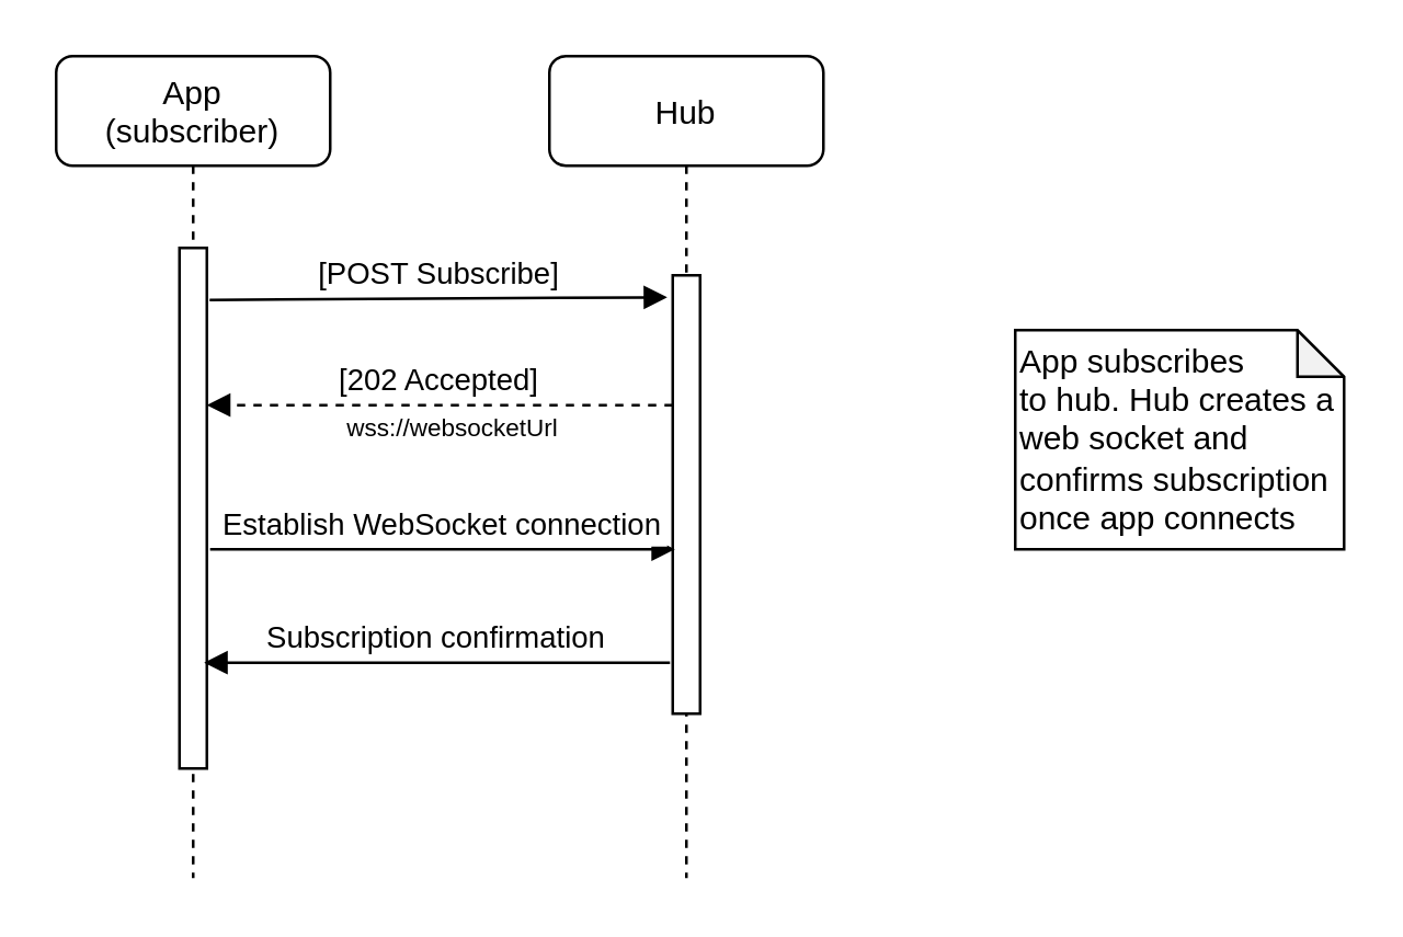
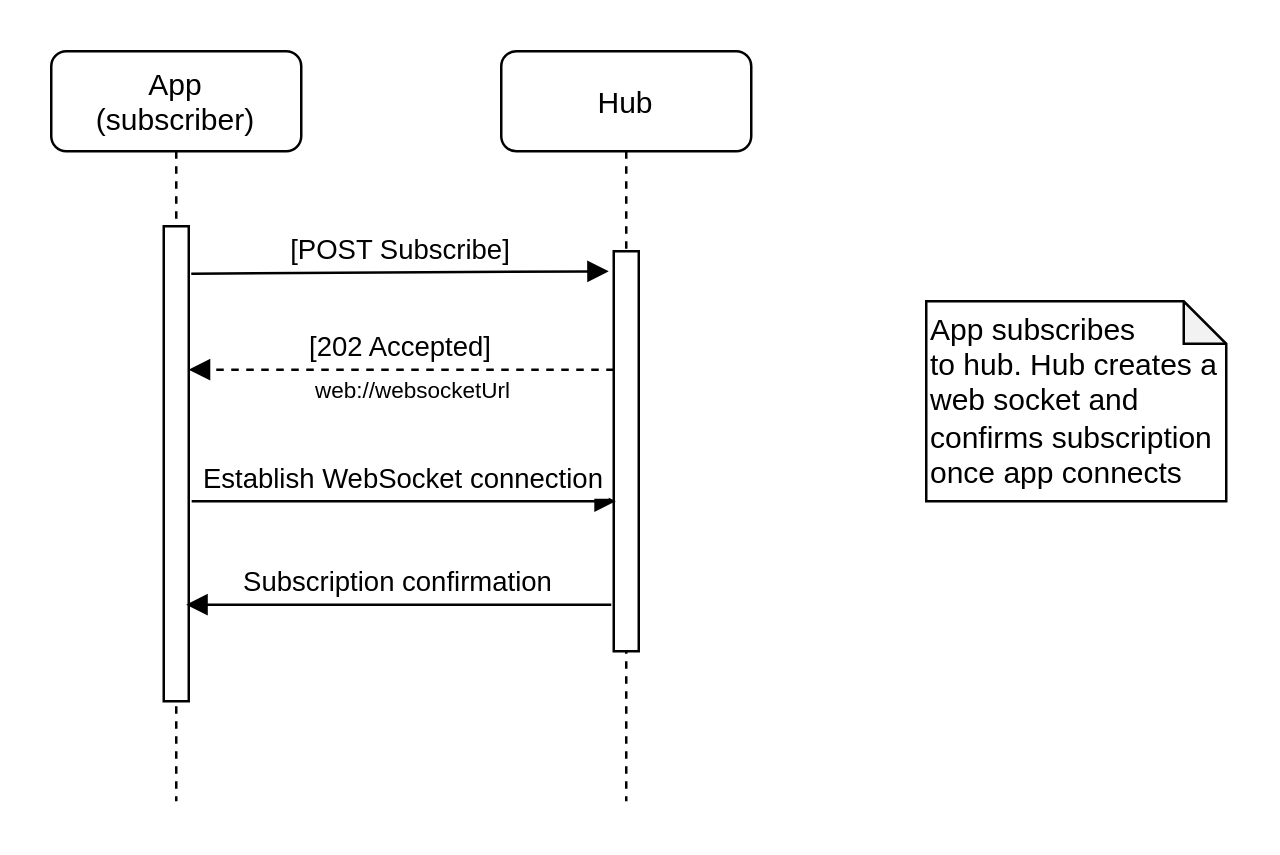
  <mxCell id="0" />
  <mxCell id="1" parent="0" />
  <mxCell id="2" value="App&#10;(subscriber)" style="shape=umlLifeline;perimeter=lifelinePerimeter;container=1;collapsible=0;recursiveResize=0;rounded=1;shadow=0;strokeWidth=1;" parent="1" vertex="1"><mxGeometry x="20" y="20" width="100" height="300" as="geometry" /></mxCell>
  <mxCell id="3" value="" style="points=[];perimeter=orthogonalPerimeter;rounded=0;shadow=0;strokeWidth=1;" parent="2" vertex="1"><mxGeometry x="45" y="70" width="10" height="190" as="geometry" /></mxCell>
  <mxCell id="4" value="Hub" style="shape=umlLifeline;perimeter=lifelinePerimeter;container=1;collapsible=0;recursiveResize=0;rounded=1;shadow=0;strokeWidth=1;" parent="1" vertex="1"><mxGeometry x="200" y="20" width="100" height="300" as="geometry" /></mxCell>
  <mxCell id="5" value="" style="points=[];perimeter=orthogonalPerimeter;rounded=0;shadow=0;strokeWidth=1;" parent="4" vertex="1"><mxGeometry x="45" y="80" width="10" height="160" as="geometry" /></mxCell>
  <mxCell id="6" value="[POST Subscribe]" style="verticalAlign=bottom;endArrow=block;entryX=-0.2;entryY=0.05;shadow=0;strokeWidth=1;exitX=1.1;exitY=0.1;exitDx=0;exitDy=0;exitPerimeter=0;entryDx=0;entryDy=0;entryPerimeter=0;" parent="1" source="3" target="5" edge="1"><mxGeometry relative="1" as="geometry"><mxPoint x="175" y="100" as="sourcePoint" /></mxGeometry></mxCell>
  <mxCell id="7" value="[202 Accepted]" style="verticalAlign=bottom;endArrow=block;shadow=0;strokeWidth=1;fontSize=11;dashed=1;entryX=1;entryY=0.265;entryDx=0;entryDy=0;entryPerimeter=0;" parent="1" edge="1"><mxGeometry relative="1" as="geometry"><mxPoint x="245" y="147.35" as="sourcePoint" /><mxPoint x="75" y="147.35" as="targetPoint" /><mxPoint as="offset" /></mxGeometry></mxCell>
  <mxCell id="8" value="App subscribes &lt;br&gt;to hub. Hub creates a web socket and confirms subscription once app connects" style="shape=note;whiteSpace=wrap;html=1;backgroundOutline=1;darkOpacity=0.05;rounded=1;align=left;size=17;" parent="1" vertex="1"><mxGeometry x="370" y="120" width="120" height="80" as="geometry" /></mxCell>
- <mxCell id="9" value="&lt;font style=&quot;font-size: 9px&quot;&gt;wss://websocketUrl&lt;/font&gt;" style="text;html=1;strokeColor=none;fillColor=none;align=center;verticalAlign=middle;whiteSpace=wrap;rounded=0;fontSize=10;" parent="1" vertex="1"><mxGeometry x="70" y="145" width="190" height="20" as="geometry" /></mxCell>
+ <mxCell id="9" value="&lt;font style=&quot;font-size: 9px&quot;&gt;web://websocketUrl&lt;/font&gt;" style="text;html=1;strokeColor=none;fillColor=none;align=center;verticalAlign=middle;whiteSpace=wrap;rounded=0;fontSize=10;" parent="1" vertex="1"><mxGeometry x="70" y="145" width="190" height="20" as="geometry" /></mxCell>
  <mxCell id="10" value="Establish WebSocket connection" style="verticalAlign=bottom;endArrow=block;shadow=0;strokeWidth=1;endFill=1;exitX=1.033;exitY=0.665;exitDx=0;exitDy=0;exitPerimeter=0;" parent="1" edge="1"><mxGeometry relative="1" as="geometry"><mxPoint x="245.84" y="200" as="targetPoint" /><mxPoint x="76.17" y="200" as="sourcePoint" /></mxGeometry></mxCell>
  <mxCell id="11" value="Subscription confirmation" style="verticalAlign=bottom;endArrow=block;shadow=0;strokeWidth=1;fontSize=11;entryX=1;entryY=0.265;entryDx=0;entryDy=0;entryPerimeter=0;" parent="1" edge="1"><mxGeometry relative="1" as="geometry"><mxPoint x="244" y="241.35" as="sourcePoint" /><mxPoint x="74" y="241.35" as="targetPoint" /><mxPoint as="offset" /></mxGeometry></mxCell>
